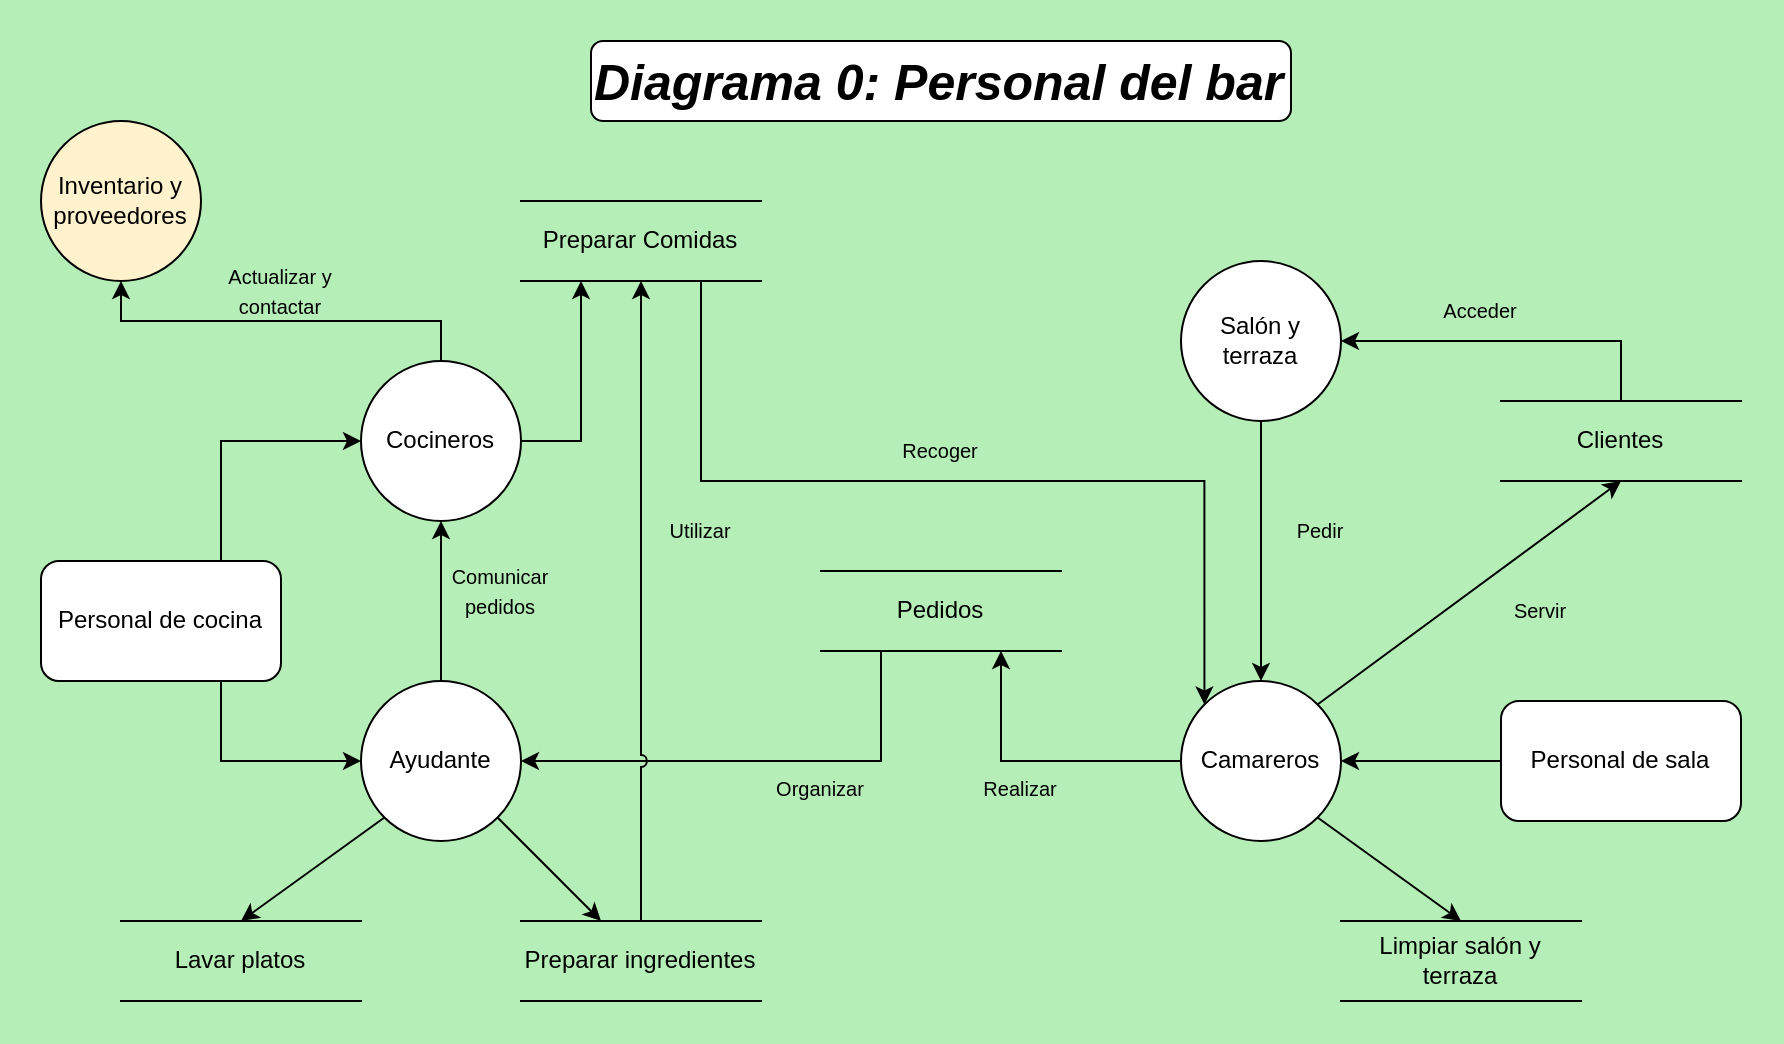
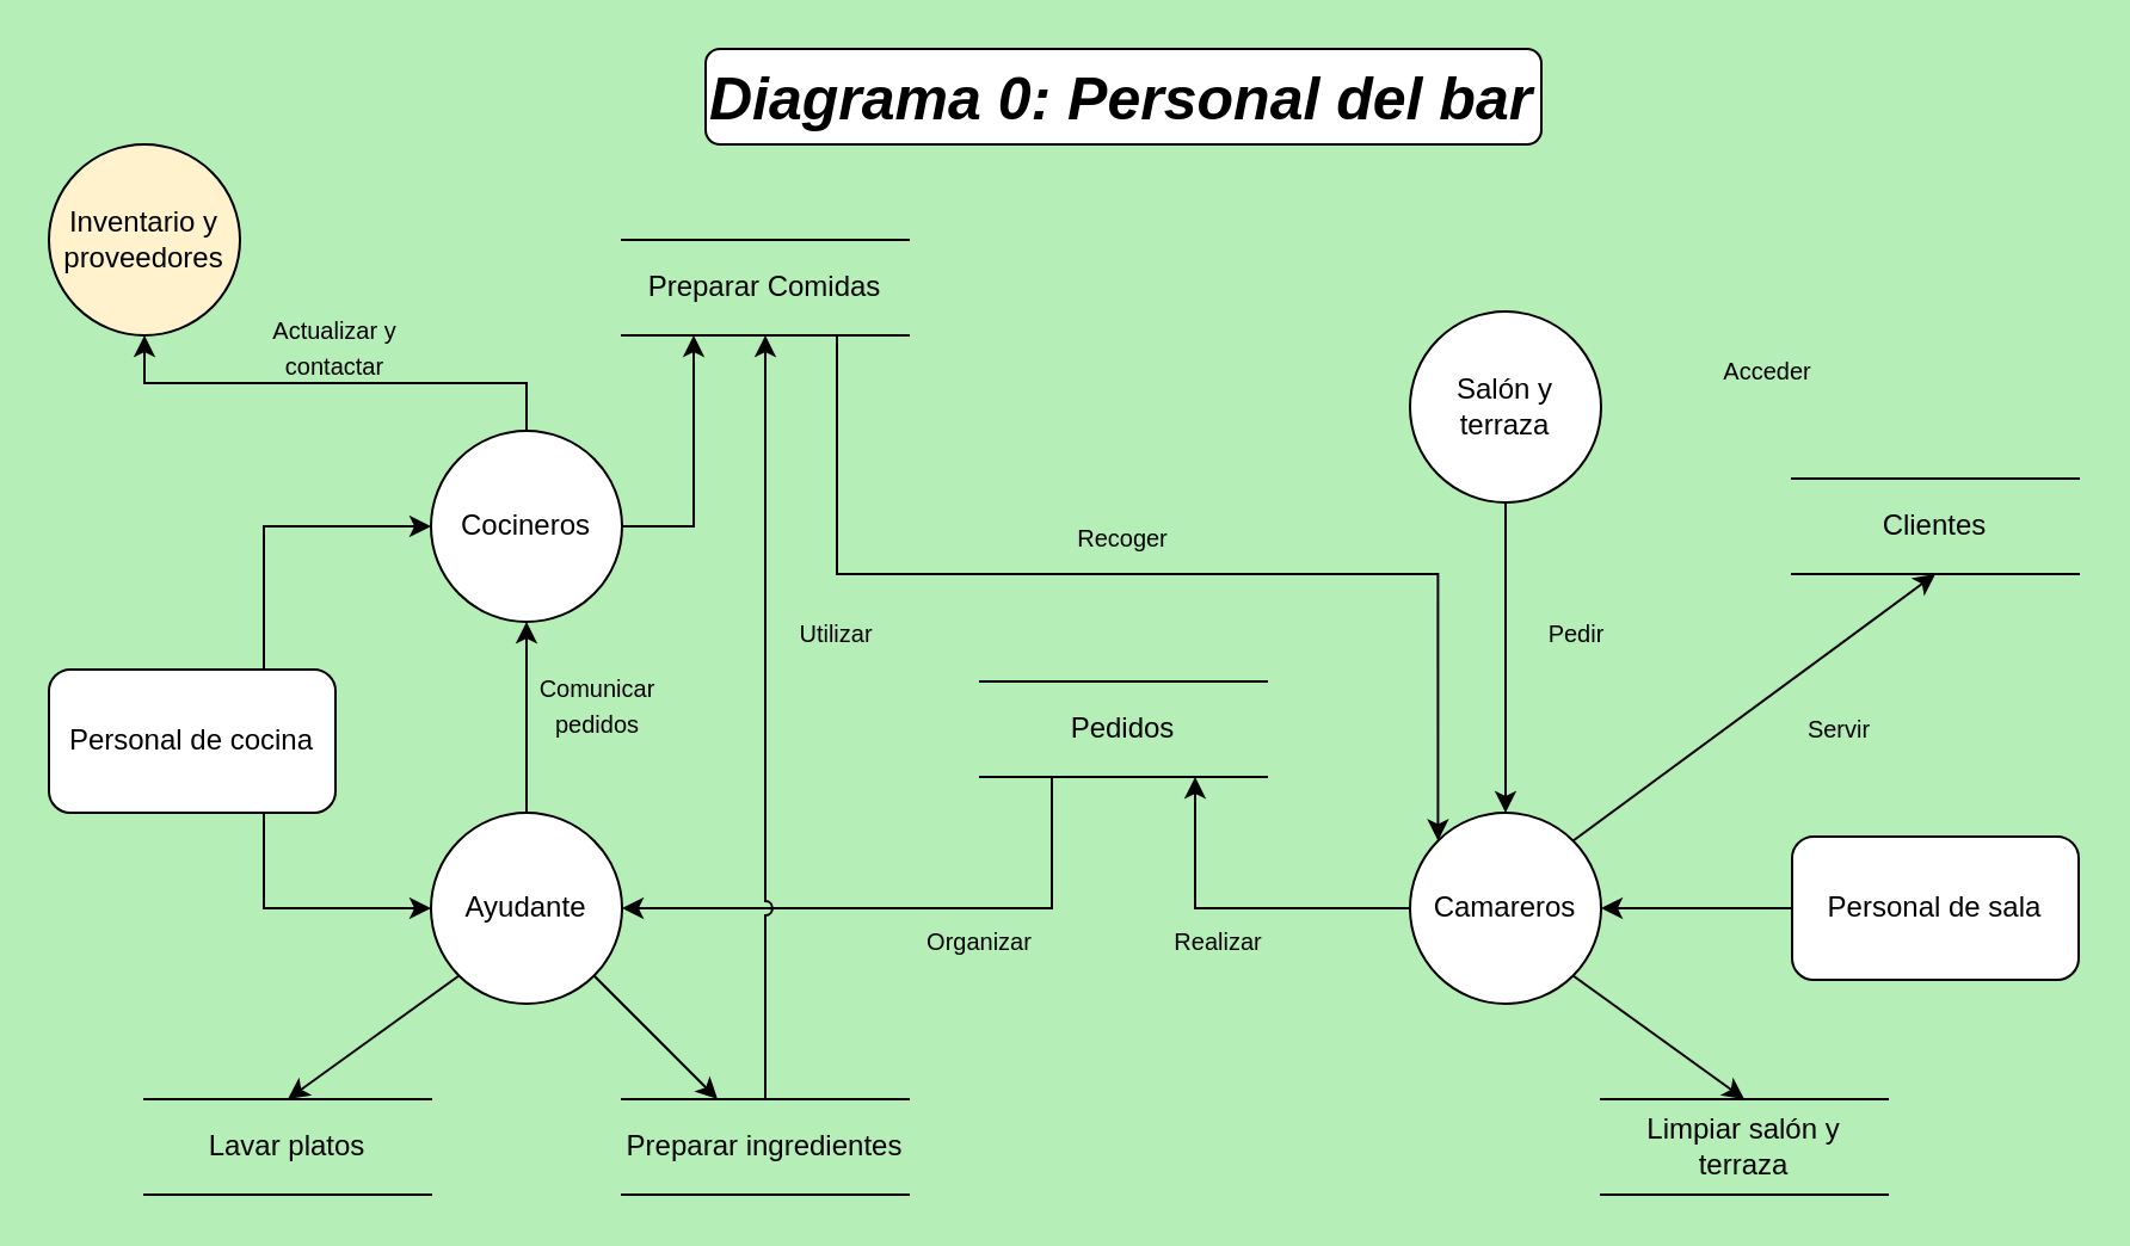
  <mxCell id="0" />
  <mxCell id="1" parent="0" />
  <mxCell id="2" style="edgeStyle=orthogonalEdgeStyle;rounded=0;orthogonalLoop=1;jettySize=auto;html=1;exitX=0.75;exitY=1;exitDx=0;exitDy=0;entryX=0;entryY=0.5;entryDx=0;entryDy=0;" edge="1" parent="1" source="4" target="12"><mxGeometry relative="1" as="geometry" /></mxCell>
  <mxCell id="3" style="edgeStyle=orthogonalEdgeStyle;rounded=0;orthogonalLoop=1;jettySize=auto;html=1;exitX=0.75;exitY=0;exitDx=0;exitDy=0;entryX=0;entryY=0.5;entryDx=0;entryDy=0;" edge="1" parent="1" source="4" target="7"><mxGeometry relative="1" as="geometry" /></mxCell>
  <mxCell id="4" value="Personal de cocina" style="rounded=1;whiteSpace=wrap;html=1;" vertex="1" parent="1"><mxGeometry x="20" y="280" width="120" height="60" as="geometry" /></mxCell>
  <mxCell id="5" style="edgeStyle=orthogonalEdgeStyle;rounded=0;orthogonalLoop=1;jettySize=auto;html=1;exitX=1;exitY=0.5;exitDx=0;exitDy=0;entryX=0.25;entryY=1;entryDx=0;entryDy=0;" edge="1" parent="1" source="7" target="25"><mxGeometry relative="1" as="geometry" /></mxCell>
  <mxCell id="6" style="edgeStyle=orthogonalEdgeStyle;rounded=0;orthogonalLoop=1;jettySize=auto;html=1;exitX=0.5;exitY=0;exitDx=0;exitDy=0;entryX=0.5;entryY=1;entryDx=0;entryDy=0;" edge="1" parent="1" source="7" target="27"><mxGeometry relative="1" as="geometry" /></mxCell>
  <mxCell id="7" value="Cocineros" style="ellipse;whiteSpace=wrap;html=1;aspect=fixed;" vertex="1" parent="1"><mxGeometry x="180" y="180" width="80" height="80" as="geometry" /></mxCell>
  <mxCell id="8" style="rounded=0;orthogonalLoop=1;jettySize=auto;html=1;exitX=1;exitY=1;exitDx=0;exitDy=0;" edge="1" parent="1" source="12" target="20"><mxGeometry relative="1" as="geometry" /></mxCell>
  <mxCell id="9" style="rounded=0;orthogonalLoop=1;jettySize=auto;html=1;exitX=0;exitY=1;exitDx=0;exitDy=0;entryX=0.5;entryY=0;entryDx=0;entryDy=0;" edge="1" parent="1" source="12" target="21"><mxGeometry relative="1" as="geometry" /></mxCell>
  <mxCell id="10" style="edgeStyle=orthogonalEdgeStyle;rounded=0;orthogonalLoop=1;jettySize=auto;html=1;exitX=1;exitY=0.5;exitDx=0;exitDy=0;entryX=0.25;entryY=1;entryDx=0;entryDy=0;startArrow=classic;startFill=1;endArrow=none;endFill=0;" edge="1" parent="1" source="12" target="22"><mxGeometry relative="1" as="geometry" /></mxCell>
  <mxCell id="11" style="edgeStyle=orthogonalEdgeStyle;rounded=0;orthogonalLoop=1;jettySize=auto;html=1;exitX=0.5;exitY=0;exitDx=0;exitDy=0;entryX=0.5;entryY=1;entryDx=0;entryDy=0;" edge="1" parent="1" source="12" target="7"><mxGeometry relative="1" as="geometry" /></mxCell>
  <mxCell id="12" value="Ayudante" style="ellipse;whiteSpace=wrap;html=1;aspect=fixed;" vertex="1" parent="1"><mxGeometry x="180" y="340" width="80" height="80" as="geometry" /></mxCell>
  <mxCell id="13" style="edgeStyle=orthogonalEdgeStyle;rounded=0;orthogonalLoop=1;jettySize=auto;html=1;exitX=0;exitY=0.5;exitDx=0;exitDy=0;" edge="1" parent="1" source="14" target="18"><mxGeometry relative="1" as="geometry" /></mxCell>
  <mxCell id="14" value="Personal de sala" style="rounded=1;whiteSpace=wrap;html=1;" vertex="1" parent="1"><mxGeometry x="750" y="350" width="120" height="60" as="geometry" /></mxCell>
  <mxCell id="15" style="edgeStyle=orthogonalEdgeStyle;rounded=0;orthogonalLoop=1;jettySize=auto;html=1;exitX=0;exitY=0.5;exitDx=0;exitDy=0;entryX=0.75;entryY=1;entryDx=0;entryDy=0;" edge="1" parent="1" source="18" target="22"><mxGeometry relative="1" as="geometry" /></mxCell>
  <mxCell id="16" style="rounded=0;orthogonalLoop=1;jettySize=auto;html=1;exitX=1;exitY=0;exitDx=0;exitDy=0;entryX=0.5;entryY=1;entryDx=0;entryDy=0;" edge="1" parent="1" source="18" target="33"><mxGeometry relative="1" as="geometry" /></mxCell>
  <mxCell id="17" style="rounded=0;orthogonalLoop=1;jettySize=auto;html=1;exitX=1;exitY=1;exitDx=0;exitDy=0;entryX=0.5;entryY=0;entryDx=0;entryDy=0;" edge="1" parent="1" source="18" target="39"><mxGeometry relative="1" as="geometry" /></mxCell>
  <mxCell id="18" value="Camareros" style="ellipse;whiteSpace=wrap;html=1;aspect=fixed;" vertex="1" parent="1"><mxGeometry x="590" y="340" width="80" height="80" as="geometry" /></mxCell>
  <mxCell id="19" style="edgeStyle=orthogonalEdgeStyle;rounded=0;orthogonalLoop=1;jettySize=auto;html=1;exitX=0.5;exitY=0;exitDx=0;exitDy=0;entryX=0.5;entryY=1;entryDx=0;entryDy=0;jumpStyle=arc;" edge="1" parent="1" source="20" target="25"><mxGeometry relative="1" as="geometry" /></mxCell>
  <mxCell id="20" value="Preparar ingredientes" style="shape=partialRectangle;whiteSpace=wrap;html=1;left=0;right=0;fillColor=none;" vertex="1" parent="1"><mxGeometry x="260" y="460" width="120" height="40" as="geometry" /></mxCell>
  <mxCell id="21" value="Lavar platos" style="shape=partialRectangle;whiteSpace=wrap;html=1;left=0;right=0;fillColor=none;" vertex="1" parent="1"><mxGeometry x="60" y="460" width="120" height="40" as="geometry" /></mxCell>
  <mxCell id="22" value="Pedidos" style="shape=partialRectangle;whiteSpace=wrap;html=1;left=0;right=0;fillColor=none;" vertex="1" parent="1"><mxGeometry x="410" y="285" width="120" height="40" as="geometry" /></mxCell>
  <mxCell id="23" value="&lt;font style=&quot;font-size: 10px;&quot;&gt;Organizar&lt;/font&gt;" style="text;html=1;strokeColor=none;fillColor=none;align=center;verticalAlign=middle;whiteSpace=wrap;rounded=0;" vertex="1" parent="1"><mxGeometry x="380" y="379" width="60" height="30" as="geometry" /></mxCell>
  <mxCell id="24" value="&lt;font style=&quot;font-size: 10px;&quot;&gt;Comunicar pedidos&lt;/font&gt;" style="text;html=1;strokeColor=none;fillColor=none;align=center;verticalAlign=middle;whiteSpace=wrap;rounded=0;" vertex="1" parent="1"><mxGeometry x="220" y="280" width="60" height="30" as="geometry" /></mxCell>
  <mxCell id="25" value="Preparar Comidas" style="shape=partialRectangle;whiteSpace=wrap;html=1;left=0;right=0;fillColor=none;" vertex="1" parent="1"><mxGeometry x="260" y="100" width="120" height="40" as="geometry" /></mxCell>
  <mxCell id="26" value="&lt;font style=&quot;font-size: 10px;&quot;&gt;Utilizar&lt;/font&gt;" style="text;html=1;strokeColor=none;fillColor=none;align=center;verticalAlign=middle;whiteSpace=wrap;rounded=0;" vertex="1" parent="1"><mxGeometry x="320" y="250" width="60" height="30" as="geometry" /></mxCell>
  <mxCell id="27" value="&lt;div&gt;Inventario y proveedores&lt;/div&gt;" style="ellipse;whiteSpace=wrap;html=1;aspect=fixed;fillColor=#fff2cc;" vertex="1" parent="1"><mxGeometry x="20" y="60" width="80" height="80" as="geometry" /></mxCell>
  <mxCell id="28" value="&lt;div style=&quot;font-size: 13px;&quot; align=&quot;left&quot;&gt;&lt;font size=&quot;1&quot;&gt;&lt;i&gt;&lt;b style=&quot;font-size: 25px;&quot;&gt;Diagrama 0: Personal del bar&lt;/b&gt;&lt;/i&gt;&lt;/font&gt;&lt;/div&gt;" style="rounded=1;whiteSpace=wrap;html=1;align=left;" vertex="1" parent="1"><mxGeometry x="295" y="20" width="350" height="40" as="geometry" /></mxCell>
  <mxCell id="29" value="&lt;font style=&quot;font-size: 10px;&quot;&gt;Actualizar y contactar&lt;/font&gt;" style="text;html=1;strokeColor=none;fillColor=none;align=center;verticalAlign=middle;whiteSpace=wrap;rounded=0;" vertex="1" parent="1"><mxGeometry x="110" y="130" width="60" height="30" as="geometry" /></mxCell>
  <mxCell id="30" style="edgeStyle=orthogonalEdgeStyle;rounded=0;orthogonalLoop=1;jettySize=auto;html=1;exitX=0.5;exitY=1;exitDx=0;exitDy=0;" edge="1" parent="1" source="31" target="18"><mxGeometry relative="1" as="geometry" /></mxCell>
  <mxCell id="31" value="Salón y terraza" style="ellipse;whiteSpace=wrap;html=1;aspect=fixed;" vertex="1" parent="1"><mxGeometry x="590" y="130" width="80" height="80" as="geometry" /></mxCell>
- <mxCell id="32" style="edgeStyle=orthogonalEdgeStyle;rounded=0;orthogonalLoop=1;jettySize=auto;html=1;exitX=0.5;exitY=0;exitDx=0;exitDy=0;entryX=1;entryY=0.5;entryDx=0;entryDy=0;" edge="1" parent="1" source="33" target="31"><mxGeometry relative="1" as="geometry" /></mxCell>
  <mxCell id="33" value="Clientes" style="shape=partialRectangle;whiteSpace=wrap;html=1;left=0;right=0;fillColor=none;" vertex="1" parent="1"><mxGeometry x="750" y="200" width="120" height="40" as="geometry" /></mxCell>
  <mxCell id="34" value="&lt;font style=&quot;font-size: 10px;&quot;&gt;Acceder&lt;/font&gt;" style="text;html=1;strokeColor=none;fillColor=none;align=center;verticalAlign=middle;whiteSpace=wrap;rounded=0;" vertex="1" parent="1"><mxGeometry x="710" y="140" width="60" height="30" as="geometry" /></mxCell>
  <mxCell id="35" value="&lt;font style=&quot;font-size: 10px;&quot;&gt;Pedir&lt;/font&gt;" style="text;html=1;strokeColor=none;fillColor=none;align=center;verticalAlign=middle;whiteSpace=wrap;rounded=0;" vertex="1" parent="1"><mxGeometry x="630" y="250" width="60" height="30" as="geometry" /></mxCell>
  <mxCell id="36" value="&lt;font style=&quot;font-size: 10px;&quot;&gt;Realizar&lt;/font&gt;" style="text;html=1;strokeColor=none;fillColor=none;align=center;verticalAlign=middle;whiteSpace=wrap;rounded=0;" vertex="1" parent="1"><mxGeometry x="480" y="379" width="60" height="30" as="geometry" /></mxCell>
  <mxCell id="37" value="&lt;font style=&quot;font-size: 10px;&quot;&gt;Recoger&lt;/font&gt;" style="text;html=1;strokeColor=none;fillColor=none;align=center;verticalAlign=middle;whiteSpace=wrap;rounded=0;" vertex="1" parent="1"><mxGeometry x="440" y="210" width="60" height="30" as="geometry" /></mxCell>
  <mxCell id="38" value="&lt;font style=&quot;font-size: 10px;&quot;&gt;Servir&lt;/font&gt;" style="text;html=1;strokeColor=none;fillColor=none;align=center;verticalAlign=middle;whiteSpace=wrap;rounded=0;" vertex="1" parent="1"><mxGeometry x="740" y="290" width="60" height="30" as="geometry" /></mxCell>
  <mxCell id="39" value="Limpiar salón y terraza" style="shape=partialRectangle;whiteSpace=wrap;html=1;left=0;right=0;fillColor=none;" vertex="1" parent="1"><mxGeometry x="670" y="460" width="120" height="40" as="geometry" /></mxCell>
  <mxCell id="40" style="edgeStyle=orthogonalEdgeStyle;rounded=0;orthogonalLoop=1;jettySize=auto;html=1;exitX=0.75;exitY=1;exitDx=0;exitDy=0;entryX=0;entryY=0;entryDx=0;entryDy=0;" edge="1" parent="1" source="25" target="18"><mxGeometry relative="1" as="geometry" /></mxCell>
